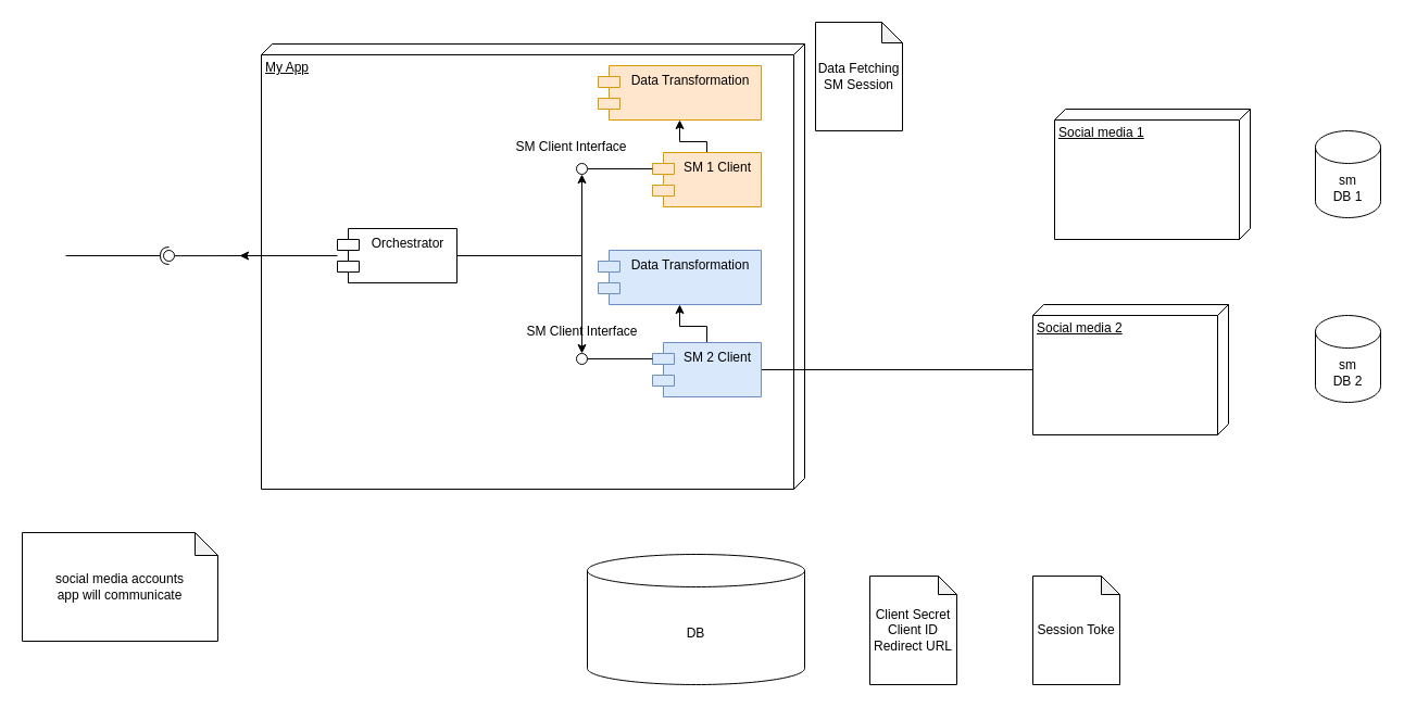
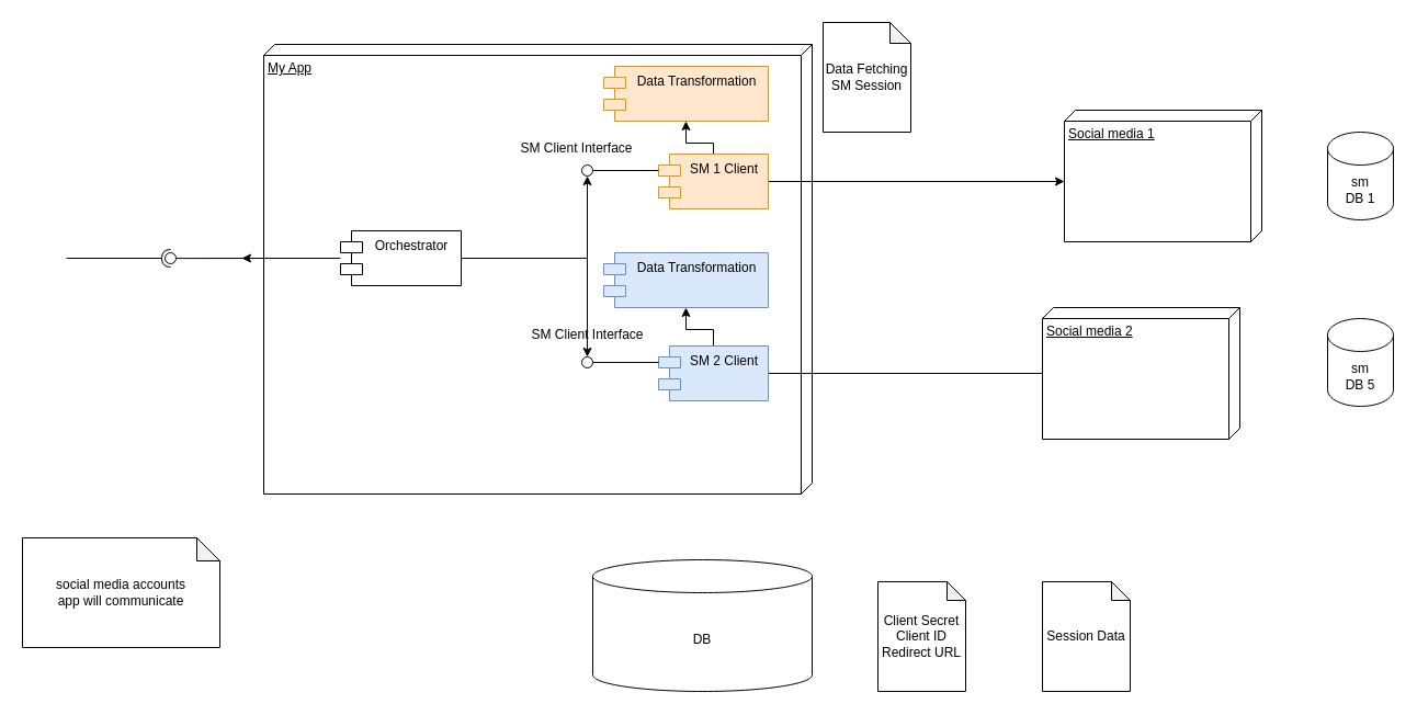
  <mxCell id="0" />
  <mxCell id="1" parent="0" />
  <mxCell id="2" value="social media accounts&lt;br&gt;app will communicate" style="shape=note;whiteSpace=wrap;html=1;backgroundOutline=1;darkOpacity=0.05;size=21;" vertex="1" parent="1"><mxGeometry x="20" y="490" width="180" height="100" as="geometry" /></mxCell>
  <mxCell id="3" value="Social media 2" style="verticalAlign=top;align=left;spacingTop=8;spacingLeft=2;spacingRight=12;shape=cube;size=10;direction=south;fontStyle=4;html=1;" vertex="1" parent="1"><mxGeometry x="950" y="280" width="180" height="120" as="geometry" /></mxCell>
  <mxCell id="4" value="Social media 1" style="verticalAlign=top;align=left;spacingTop=8;spacingLeft=2;spacingRight=12;shape=cube;size=10;direction=south;fontStyle=4;html=1;" vertex="1" parent="1"><mxGeometry x="970" y="100" width="180" height="120" as="geometry" /></mxCell>
  <mxCell id="5" value="sm&lt;br&gt;DB 1" style="shape=cylinder3;whiteSpace=wrap;html=1;boundedLbl=1;backgroundOutline=1;size=15;" vertex="1" parent="1"><mxGeometry x="1210" y="120" width="60" height="80" as="geometry" /></mxCell>
- <mxCell id="6" value="sm&lt;br&gt;DB 2" style="shape=cylinder3;whiteSpace=wrap;html=1;boundedLbl=1;backgroundOutline=1;size=15;" vertex="1" parent="1"><mxGeometry x="1210" y="290" width="60" height="80" as="geometry" /></mxCell>
+ <mxCell id="6" value="sm&lt;br&gt;DB 5" style="shape=cylinder3;whiteSpace=wrap;html=1;boundedLbl=1;backgroundOutline=1;size=15;" vertex="1" parent="1"><mxGeometry x="1210" y="290" width="60" height="80" as="geometry" /></mxCell>
  <mxCell id="7" value="My App" style="verticalAlign=top;align=left;spacingTop=8;spacingLeft=2;spacingRight=12;shape=cube;size=10;direction=south;fontStyle=4;html=1;" vertex="1" parent="1"><mxGeometry x="240" y="40" width="500" height="410" as="geometry" /></mxCell>
+ <mxCell id="8" style="edgeStyle=orthogonalEdgeStyle;rounded=0;orthogonalLoop=1;jettySize=auto;html=1;entryX=0;entryY=0;entryDx=65;entryDy=180;entryPerimeter=0;" edge="1" parent="1" source="10" target="4"><mxGeometry relative="1" as="geometry" /></mxCell>
  <mxCell id="9" style="edgeStyle=orthogonalEdgeStyle;rounded=0;orthogonalLoop=1;jettySize=auto;html=1;entryX=0.5;entryY=1;entryDx=0;entryDy=0;" edge="1" parent="1" source="10" target="23"><mxGeometry relative="1" as="geometry"><Array as="points"><mxPoint x="650" y="130" /><mxPoint x="625" y="130" /></Array></mxGeometry></mxCell>
  <mxCell id="10" value="SM 1 Client" style="shape=module;align=left;spacingLeft=20;align=center;verticalAlign=top;fillColor=#ffe6cc;strokeColor=#d79b00;" vertex="1" parent="1"><mxGeometry x="600" y="140" width="100" height="50" as="geometry" /></mxCell>
  <mxCell id="11" style="edgeStyle=orthogonalEdgeStyle;rounded=0;orthogonalLoop=1;jettySize=auto;html=1;endArrow=none;" edge="1" parent="1" source="13" target="3"><mxGeometry relative="1" as="geometry" /></mxCell>
  <mxCell id="12" style="edgeStyle=orthogonalEdgeStyle;rounded=0;orthogonalLoop=1;jettySize=auto;html=1;exitX=0.5;exitY=0;exitDx=0;exitDy=0;" edge="1" parent="1" source="13" target="28"><mxGeometry relative="1" as="geometry"><Array as="points"><mxPoint x="650" y="300" /><mxPoint x="625" y="300" /></Array></mxGeometry></mxCell>
  <mxCell id="13" value="SM 2 Client" style="shape=module;align=left;spacingLeft=20;align=center;verticalAlign=top;fillColor=#dae8fc;strokeColor=#6c8ebf;" vertex="1" parent="1"><mxGeometry x="600" y="315" width="100" height="50" as="geometry" /></mxCell>
  <mxCell id="14" value="" style="rounded=0;orthogonalLoop=1;jettySize=auto;html=1;endArrow=none;endFill=0;sketch=0;sourcePerimeterSpacing=0;targetPerimeterSpacing=0;exitX=0;exitY=0;exitDx=0;exitDy=15;exitPerimeter=0;" edge="1" target="15" parent="1" source="13"><mxGeometry relative="1" as="geometry"><mxPoint x="370" y="245" as="sourcePoint" /></mxGeometry></mxCell>
  <mxCell id="15" value="" style="ellipse;whiteSpace=wrap;html=1;align=center;aspect=fixed;resizable=0;points=[];outlineConnect=0;sketch=0;" vertex="1" parent="1"><mxGeometry x="530" y="325" width="10" height="10" as="geometry" /></mxCell>
  <mxCell id="16" value="" style="rounded=0;orthogonalLoop=1;jettySize=auto;html=1;endArrow=none;endFill=0;sketch=0;sourcePerimeterSpacing=0;targetPerimeterSpacing=0;exitX=0;exitY=0;exitDx=0;exitDy=15;exitPerimeter=0;" edge="1" target="17" parent="1" source="10"><mxGeometry relative="1" as="geometry"><mxPoint x="450" y="185" as="sourcePoint" /></mxGeometry></mxCell>
  <mxCell id="17" value="" style="ellipse;whiteSpace=wrap;html=1;align=center;aspect=fixed;resizable=0;points=[];outlineConnect=0;sketch=0;" vertex="1" parent="1"><mxGeometry x="530" y="150" width="10" height="10" as="geometry" /></mxCell>
  <mxCell id="18" value="SM Client Interface" style="text;html=1;align=center;verticalAlign=middle;resizable=0;points=[];autosize=1;strokeColor=none;fillColor=none;" vertex="1" parent="1"><mxGeometry x="460" y="120" width="130" height="30" as="geometry" /></mxCell>
  <mxCell id="19" value="SM Client Interface" style="text;html=1;align=center;verticalAlign=middle;resizable=0;points=[];autosize=1;strokeColor=none;fillColor=none;" vertex="1" parent="1"><mxGeometry x="470" y="290" width="130" height="30" as="geometry" /></mxCell>
  <mxCell id="20" value="DB" style="shape=cylinder3;whiteSpace=wrap;html=1;boundedLbl=1;backgroundOutline=1;size=15;" vertex="1" parent="1"><mxGeometry x="540" y="510" width="200" height="120" as="geometry" /></mxCell>
  <mxCell id="21" value="Client Secret&lt;br&gt;Client ID&lt;br&gt;Redirect URL" style="shape=note;whiteSpace=wrap;html=1;backgroundOutline=1;darkOpacity=0.05;size=17;" vertex="1" parent="1"><mxGeometry x="800" y="530" width="80" height="100" as="geometry" /></mxCell>
- <mxCell id="22" value="Session Toke" style="shape=note;whiteSpace=wrap;html=1;backgroundOutline=1;darkOpacity=0.05;size=17;" vertex="1" parent="1"><mxGeometry x="950" y="530" width="80" height="100" as="geometry" /></mxCell>
+ <mxCell id="22" value="Session Data" style="shape=note;whiteSpace=wrap;html=1;backgroundOutline=1;darkOpacity=0.05;size=17;" vertex="1" parent="1"><mxGeometry x="950" y="530" width="80" height="100" as="geometry" /></mxCell>
  <mxCell id="23" value="Data Transformation" style="shape=module;align=left;spacingLeft=20;align=center;verticalAlign=top;fillColor=#ffe6cc;strokeColor=#d79b00;" vertex="1" parent="1"><mxGeometry x="550" y="60" width="150" height="50" as="geometry" /></mxCell>
  <mxCell id="24" value="" style="rounded=0;orthogonalLoop=1;jettySize=auto;html=1;endArrow=none;endFill=0;sketch=0;sourcePerimeterSpacing=0;targetPerimeterSpacing=0;exitX=0;exitY=0;exitDx=195;exitDy=500;exitPerimeter=0;" edge="1" target="26" parent="1" source="7"><mxGeometry relative="1" as="geometry"><mxPoint x="130" y="285" as="sourcePoint" /></mxGeometry></mxCell>
  <mxCell id="25" value="" style="rounded=0;orthogonalLoop=1;jettySize=auto;html=1;endArrow=halfCircle;endFill=0;entryX=0.5;entryY=0.5;endSize=6;strokeWidth=1;sketch=0;" edge="1" target="26" parent="1"><mxGeometry relative="1" as="geometry"><mxPoint x="60" y="235" as="sourcePoint" /></mxGeometry></mxCell>
  <mxCell id="26" value="" style="ellipse;whiteSpace=wrap;html=1;align=center;aspect=fixed;resizable=0;points=[];outlineConnect=0;sketch=0;" vertex="1" parent="1"><mxGeometry x="150" y="230" width="10" height="10" as="geometry" /></mxCell>
  <mxCell id="27" value="Data Fetching&lt;br&gt;SM Session&lt;br&gt;" style="shape=note;whiteSpace=wrap;html=1;backgroundOutline=1;darkOpacity=0.05;size=19;" vertex="1" parent="1"><mxGeometry x="750" width="80" height="100" as="geometry" y="20" /></mxCell>
  <mxCell id="28" value="Data Transformation" style="shape=module;align=left;spacingLeft=20;align=center;verticalAlign=top;fillColor=#dae8fc;strokeColor=#6c8ebf;" vertex="1" parent="1"><mxGeometry x="550" y="230" width="150" height="50" as="geometry" /></mxCell>
  <mxCell id="29" style="edgeStyle=orthogonalEdgeStyle;rounded=0;orthogonalLoop=1;jettySize=auto;html=1;" edge="1" parent="1" source="32" target="17"><mxGeometry relative="1" as="geometry" /></mxCell>
  <mxCell id="30" style="edgeStyle=orthogonalEdgeStyle;rounded=0;orthogonalLoop=1;jettySize=auto;html=1;" edge="1" parent="1" source="32" target="15"><mxGeometry relative="1" as="geometry" /></mxCell>
  <mxCell id="31" style="edgeStyle=orthogonalEdgeStyle;rounded=0;orthogonalLoop=1;jettySize=auto;html=1;" edge="1" parent="1" source="32"><mxGeometry relative="1" as="geometry"><mxPoint x="220" y="235" as="targetPoint" /></mxGeometry></mxCell>
  <mxCell id="32" value="Orchestrator" style="shape=module;align=left;spacingLeft=20;align=center;verticalAlign=top;" vertex="1" parent="1"><mxGeometry x="310" y="210" width="110" height="50" as="geometry" /></mxCell>
